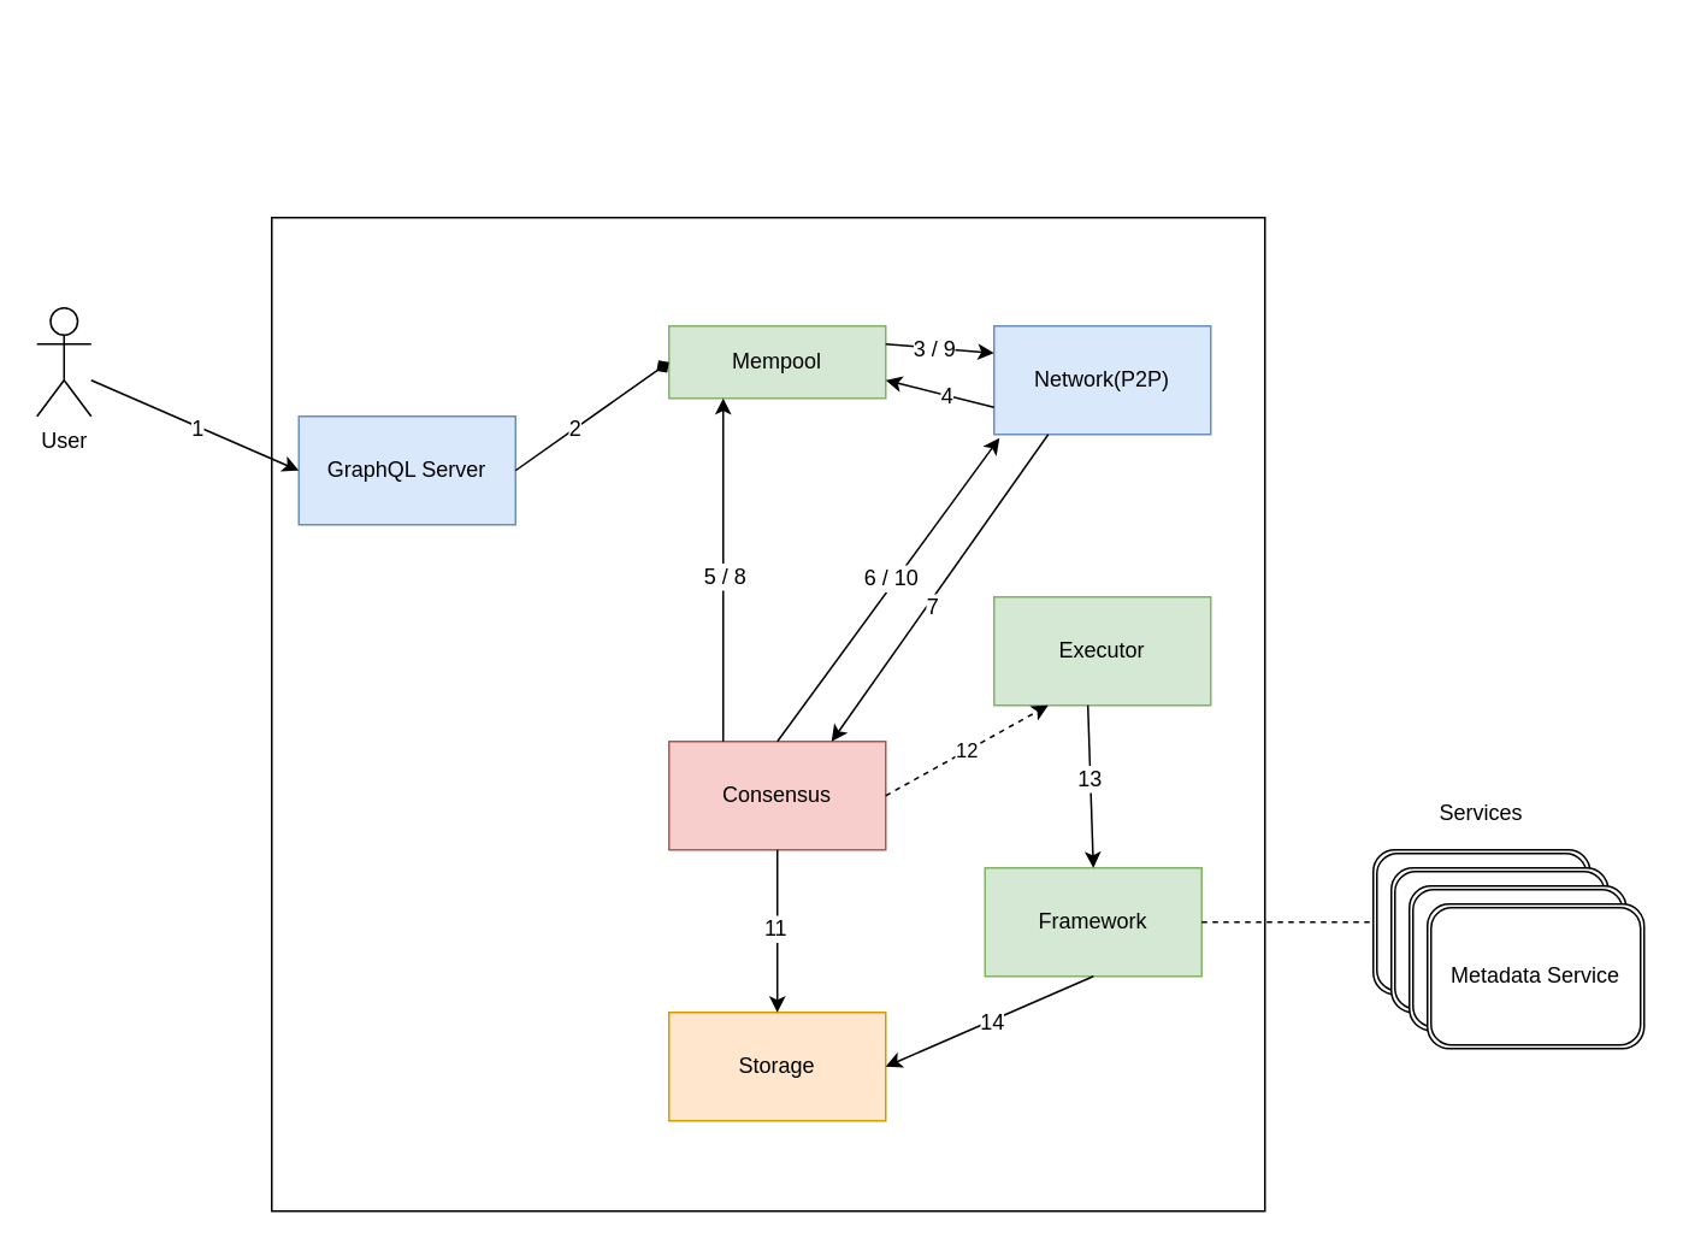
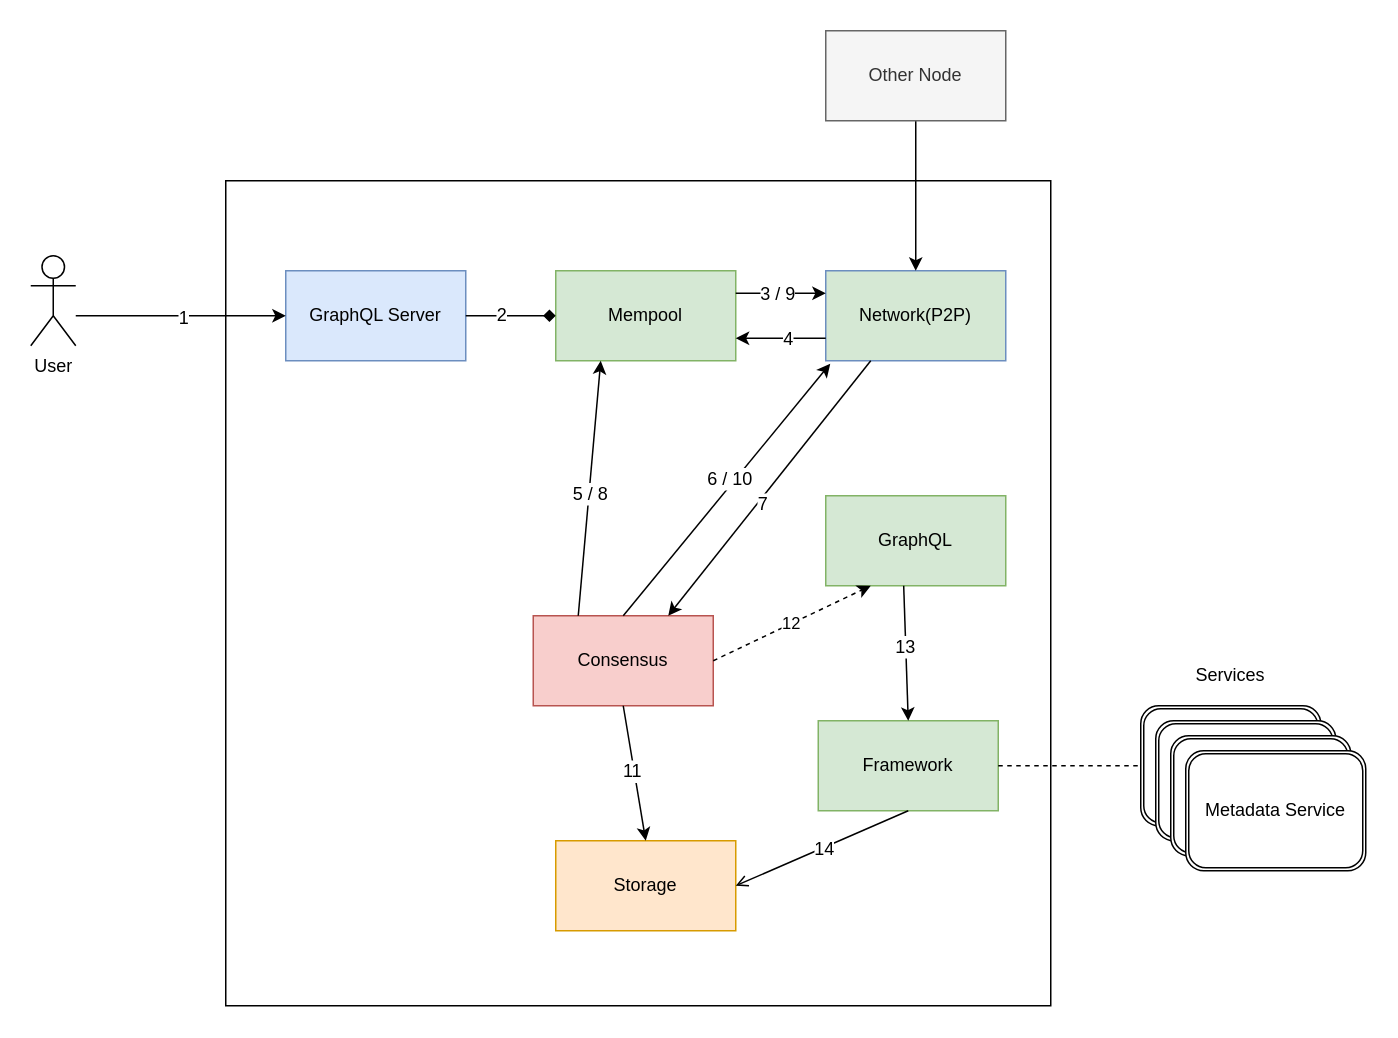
  <mxCell id="0" />
  <mxCell id="1" parent="0" />
  <mxCell id="2" value="" style="whiteSpace=wrap;html=1;aspect=fixed;" parent="1" vertex="1"><mxGeometry x="150" y="120" width="550" height="550" as="geometry" /></mxCell>
- <mxCell id="3" value="GraphQL Server" style="rounded=0;whiteSpace=wrap;html=1;fillColor=#dae8fc;strokeColor=#6c8ebf;" parent="1" vertex="1"><mxGeometry x="165" y="230" width="120" height="60" as="geometry" /></mxCell>
- <mxCell id="4" value="Mempool" style="rounded=0;whiteSpace=wrap;html=1;fillColor=#d5e8d4;strokeColor=#82b366;" parent="1" vertex="1"><mxGeometry x="370" y="180" width="120" height="40" as="geometry" /></mxCell>
- <mxCell id="5" value="Network(P2P)" style="rounded=0;whiteSpace=wrap;html=1;fillColor=#dae8fc;strokeColor=#6c8ebf;" parent="1" vertex="1"><mxGeometry x="550" y="180" width="120" height="60" as="geometry" /></mxCell>
- <mxCell id="6" value="Consensus" style="rounded=0;whiteSpace=wrap;html=1;fillColor=#f8cecc;strokeColor=#b85450;" parent="1" vertex="1"><mxGeometry x="370" y="410" width="120" height="60" as="geometry" /></mxCell>
- <mxCell id="7" value="Executor" style="rounded=0;whiteSpace=wrap;html=1;fillColor=#d5e8d4;strokeColor=#82b366;" parent="1" vertex="1"><mxGeometry x="550" y="330" width="120" height="60" as="geometry" /></mxCell>
+ <mxCell id="3" value="GraphQL Server" style="rounded=0;whiteSpace=wrap;html=1;fillColor=#dae8fc;strokeColor=#6c8ebf;" parent="1" vertex="1"><mxGeometry x="190" y="180" width="120" height="60" as="geometry" /></mxCell>
+ <mxCell id="4" value="Mempool" style="rounded=0;whiteSpace=wrap;html=1;fillColor=#d5e8d4;strokeColor=#82b366;" parent="1" vertex="1"><mxGeometry x="370" y="180" width="120" height="60" as="geometry" /></mxCell>
+ <mxCell id="5" value="Network(P2P)" style="rounded=0;whiteSpace=wrap;html=1;fillColor=#d5e8d4;strokeColor=#6c8ebf;" parent="1" vertex="1"><mxGeometry x="550" y="180" width="120" height="60" as="geometry" /></mxCell>
+ <mxCell id="6" value="Consensus" style="rounded=0;whiteSpace=wrap;html=1;fillColor=#f8cecc;strokeColor=#b85450;" parent="1" vertex="1"><mxGeometry x="355" y="410" width="120" height="60" as="geometry" /></mxCell>
+ <mxCell id="7" value="GraphQL" style="rounded=0;whiteSpace=wrap;html=1;fillColor=#d5e8d4;strokeColor=#82b366;" parent="1" vertex="1"><mxGeometry x="550" y="330" width="120" height="60" as="geometry" /></mxCell>
  <mxCell id="8" value="Framework" style="rounded=0;whiteSpace=wrap;html=1;fillColor=#d5e8d4;strokeColor=#82b366;" parent="1" vertex="1"><mxGeometry x="545" y="480" width="120" height="60" as="geometry" /></mxCell>
  <mxCell id="9" value="Storage" style="rounded=0;whiteSpace=wrap;html=1;fillColor=#ffe6cc;strokeColor=#d79b00;" parent="1" vertex="1"><mxGeometry x="370" y="560" width="120" height="60" as="geometry" /></mxCell>
  <mxCell id="10" value="User" style="shape=umlActor;verticalLabelPosition=bottom;labelBackgroundColor=#ffffff;verticalAlign=top;html=1;outlineConnect=0;" parent="1" vertex="1"><mxGeometry x="20" y="170" width="30" height="60" as="geometry" /></mxCell>
  <mxCell id="11" value="" style="endArrow=classic;html=1;entryX=0;entryY=0.5;entryDx=0;entryDy=0;" parent="1" target="3" edge="1"><mxGeometry width="50" height="50" relative="1" as="geometry"><mxPoint x="50" y="210" as="sourcePoint" /><mxPoint x="140" y="190" as="targetPoint" /></mxGeometry></mxCell>
  <mxCell id="12" value="1" style="text;html=1;resizable=0;points=[];align=center;verticalAlign=middle;labelBackgroundColor=#ffffff;" parent="11" vertex="1" connectable="0"><mxGeometry x="0.014" y="-1" relative="1" as="geometry"><mxPoint as="offset" /></mxGeometry></mxCell>
  <mxCell id="13" value="" style="endArrow=diamond;html=1;exitX=1;exitY=0.5;exitDx=0;exitDy=0;entryX=0;entryY=0.5;entryDx=0;entryDy=0;" parent="1" source="3" target="4" edge="1"><mxGeometry width="50" height="50" relative="1" as="geometry"><mxPoint x="330" y="330" as="sourcePoint" /><mxPoint x="380" y="280" as="targetPoint" /></mxGeometry></mxCell>
  <mxCell id="14" value="2" style="text;html=1;resizable=0;points=[];align=center;verticalAlign=middle;labelBackgroundColor=#ffffff;" parent="13" vertex="1" connectable="0"><mxGeometry x="-0.233" y="1" relative="1" as="geometry"><mxPoint as="offset" /></mxGeometry></mxCell>
  <mxCell id="15" value="" style="endArrow=classic;html=1;exitX=1;exitY=0.25;exitDx=0;exitDy=0;entryX=0;entryY=0.25;entryDx=0;entryDy=0;startArrow=none;startFill=0;" parent="1" source="4" target="5" edge="1"><mxGeometry width="50" height="50" relative="1" as="geometry"><mxPoint x="500" y="340" as="sourcePoint" /><mxPoint x="550" y="290" as="targetPoint" /></mxGeometry></mxCell>
  <mxCell id="16" value="3 / 9" style="text;html=1;resizable=0;points=[];align=center;verticalAlign=middle;labelBackgroundColor=#ffffff;" parent="15" vertex="1" connectable="0"><mxGeometry x="-0.1" relative="1" as="geometry"><mxPoint as="offset" /></mxGeometry></mxCell>
  <mxCell id="17" value="" style="endArrow=none;html=1;exitX=0.025;exitY=1.033;exitDx=0;exitDy=0;exitPerimeter=0;entryX=0.5;entryY=0;entryDx=0;entryDy=0;startArrow=classic;startFill=1;endFill=0;" parent="1" source="5" target="6" edge="1"><mxGeometry width="50" height="50" relative="1" as="geometry"><mxPoint x="440" y="340" as="sourcePoint" /><mxPoint x="490" y="290" as="targetPoint" /></mxGeometry></mxCell>
  <mxCell id="18" value="6 / 10" style="text;html=1;resizable=0;points=[];align=center;verticalAlign=middle;labelBackgroundColor=#ffffff;" parent="17" vertex="1" connectable="0"><mxGeometry x="-0.063" y="-3" relative="1" as="geometry"><mxPoint as="offset" /></mxGeometry></mxCell>
  <mxCell id="19" value="" style="endArrow=classic;html=1;exitX=0.25;exitY=0;exitDx=0;exitDy=0;entryX=0.25;entryY=1;entryDx=0;entryDy=0;" parent="1" source="6" target="4" edge="1"><mxGeometry width="50" height="50" relative="1" as="geometry"><mxPoint x="550" y="480" as="sourcePoint" /><mxPoint x="600" y="430" as="targetPoint" /></mxGeometry></mxCell>
  <mxCell id="20" value="5 / 8" style="text;html=1;resizable=0;points=[];align=center;verticalAlign=middle;labelBackgroundColor=#ffffff;" parent="19" vertex="1" connectable="0"><mxGeometry x="-0.035" relative="1" as="geometry"><mxPoint as="offset" /></mxGeometry></mxCell>
  <mxCell id="21" value="" style="endArrow=classic;html=1;exitX=0.5;exitY=1;exitDx=0;exitDy=0;entryX=0.5;entryY=0;entryDx=0;entryDy=0;" parent="1" source="6" target="9" edge="1"><mxGeometry width="50" height="50" relative="1" as="geometry"><mxPoint x="450" y="540" as="sourcePoint" /><mxPoint x="500" y="490" as="targetPoint" /></mxGeometry></mxCell>
  <mxCell id="22" value="11" style="text;html=1;resizable=0;points=[];align=center;verticalAlign=middle;labelBackgroundColor=#ffffff;" parent="21" vertex="1" connectable="0"><mxGeometry x="-0.044" y="-2" relative="1" as="geometry"><mxPoint as="offset" /></mxGeometry></mxCell>
  <mxCell id="23" value="" style="endArrow=classic;html=1;exitX=0.433;exitY=1;exitDx=0;exitDy=0;exitPerimeter=0;entryX=0.5;entryY=0;entryDx=0;entryDy=0;" parent="1" source="7" target="8" edge="1"><mxGeometry width="50" height="50" relative="1" as="geometry"><mxPoint x="760" y="500" as="sourcePoint" /><mxPoint x="810" y="450" as="targetPoint" /></mxGeometry></mxCell>
  <mxCell id="24" value="13" style="text;html=1;resizable=0;points=[];align=center;verticalAlign=middle;labelBackgroundColor=#ffffff;" parent="23" vertex="1" connectable="0"><mxGeometry x="-0.112" y="-1" relative="1" as="geometry"><mxPoint as="offset" /></mxGeometry></mxCell>
- <mxCell id="25" value="" style="endArrow=classic;html=1;exitX=0.5;exitY=1;exitDx=0;exitDy=0;entryX=1;entryY=0.5;entryDx=0;entryDy=0;" parent="1" source="8" target="9" edge="1"><mxGeometry width="50" height="50" relative="1" as="geometry"><mxPoint x="610" y="640" as="sourcePoint" /><mxPoint x="660" y="590" as="targetPoint" /></mxGeometry></mxCell>
+ <mxCell id="25" value="" style="endArrow=open;html=1;exitX=0.5;exitY=1;exitDx=0;exitDy=0;entryX=1;entryY=0.5;entryDx=0;entryDy=0;" parent="1" source="8" target="9" edge="1"><mxGeometry width="50" height="50" relative="1" as="geometry"><mxPoint x="610" y="640" as="sourcePoint" /><mxPoint x="660" y="590" as="targetPoint" /></mxGeometry></mxCell>
  <mxCell id="26" value="14" style="text;html=1;resizable=0;points=[];align=center;verticalAlign=middle;labelBackgroundColor=#ffffff;" parent="25" vertex="1" connectable="0"><mxGeometry x="-0.016" y="2" relative="1" as="geometry"><mxPoint y="-1" as="offset" /></mxGeometry></mxCell>
  <mxCell id="27" value="" style="endArrow=classic;html=1;entryX=1;entryY=0.75;entryDx=0;entryDy=0;exitX=0;exitY=0.75;exitDx=0;exitDy=0;" parent="1" source="5" target="4" edge="1"><mxGeometry width="50" height="50" relative="1" as="geometry"><mxPoint x="810" y="320" as="sourcePoint" /><mxPoint x="860" y="270" as="targetPoint" /></mxGeometry></mxCell>
  <mxCell id="28" value="4" style="text;html=1;resizable=0;points=[];align=center;verticalAlign=middle;labelBackgroundColor=#ffffff;" parent="27" vertex="1" connectable="0"><mxGeometry x="-0.133" relative="1" as="geometry"><mxPoint as="offset" /></mxGeometry></mxCell>
+ <mxCell id="29" value="" style="endArrow=classic;html=1;entryX=0.5;entryY=0;entryDx=0;entryDy=0;startArrow=none;startFill=0;exitX=0.5;exitY=1;exitDx=0;exitDy=0;" parent="1" source="30" target="5" edge="1"><mxGeometry width="50" height="50" relative="1" as="geometry"><mxPoint x="650" y="90" as="sourcePoint" /><mxPoint x="760" y="100" as="targetPoint" /></mxGeometry></mxCell>
+ <mxCell id="30" value="Other Node" style="rounded=0;whiteSpace=wrap;html=1;fillColor=#f5f5f5;strokeColor=#666666;fontColor=#333333;" parent="1" vertex="1"><mxGeometry x="550" y="20" width="120" height="60" as="geometry" /></mxCell>
  <mxCell id="31" value="" style="endArrow=none;html=1;exitX=0.75;exitY=0;exitDx=0;exitDy=0;entryX=0.25;entryY=1;entryDx=0;entryDy=0;startArrow=classic;startFill=1;endFill=0;" parent="1" source="6" target="5" edge="1"><mxGeometry width="50" height="50" relative="1" as="geometry"><mxPoint x="780" y="440" as="sourcePoint" /><mxPoint x="830" y="390" as="targetPoint" /></mxGeometry></mxCell>
  <mxCell id="32" value="7" style="text;html=1;resizable=0;points=[];align=center;verticalAlign=middle;labelBackgroundColor=#ffffff;" parent="31" vertex="1" connectable="0"><mxGeometry x="-0.101" y="-2" relative="1" as="geometry"><mxPoint y="1" as="offset" /></mxGeometry></mxCell>
  <mxCell id="33" value="12" style="endArrow=classic;dashed=1;html=1;exitX=1;exitY=0.5;exitDx=0;exitDy=0;entryX=0.25;entryY=1;entryDx=0;entryDy=0;endFill=1;" parent="1" source="6" target="7" edge="1"><mxGeometry width="50" height="50" relative="1" as="geometry"><mxPoint x="530" y="470" as="sourcePoint" /><mxPoint x="580" y="420" as="targetPoint" /></mxGeometry></mxCell>
  <mxCell id="34" value="" style="endArrow=none;dashed=1;html=1;exitX=1;exitY=0.5;exitDx=0;exitDy=0;" parent="1" source="8" edge="1"><mxGeometry width="50" height="50" relative="1" as="geometry"><mxPoint x="750" y="540" as="sourcePoint" /><mxPoint x="760" y="510" as="targetPoint" /></mxGeometry></mxCell>
  <mxCell id="35" value="Metadata Service" style="shape=ext;double=1;rounded=1;whiteSpace=wrap;html=1;" parent="1" vertex="1"><mxGeometry x="760" y="470" width="120" height="80" as="geometry" /></mxCell>
  <mxCell id="36" value="Metadata Service" style="shape=ext;double=1;rounded=1;whiteSpace=wrap;html=1;" parent="1" vertex="1"><mxGeometry x="770" y="480" width="120" height="80" as="geometry" /></mxCell>
  <mxCell id="37" value="Metadata Service" style="shape=ext;double=1;rounded=1;whiteSpace=wrap;html=1;" parent="1" vertex="1"><mxGeometry x="780" y="490" width="120" height="80" as="geometry" /></mxCell>
  <mxCell id="38" value="Services" style="text;html=1;strokeColor=none;fillColor=none;align=center;verticalAlign=middle;whiteSpace=wrap;rounded=0;" parent="1" vertex="1"><mxGeometry x="800" y="440" width="40" height="20" as="geometry" /></mxCell>
  <mxCell id="39" value="Metadata Service" style="shape=ext;double=1;rounded=1;whiteSpace=wrap;html=1;" parent="1" vertex="1"><mxGeometry x="790" y="500" width="120" height="80" as="geometry" /></mxCell>
